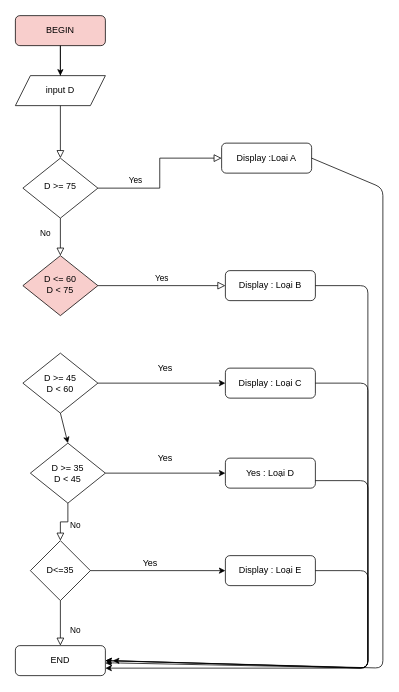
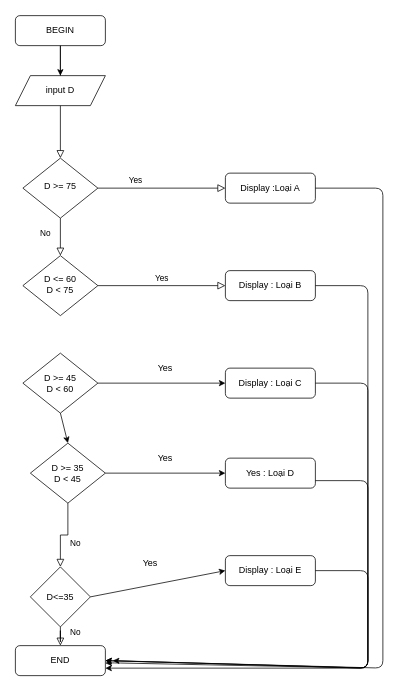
  <mxCell id="0" />
  <mxCell id="1" parent="0" />
  <mxCell id="2" value="" style="rounded=0;html=1;jettySize=auto;orthogonalLoop=1;fontSize=11;endArrow=block;endFill=0;endSize=8;strokeWidth=1;shadow=0;labelBackgroundColor=none;edgeStyle=orthogonalEdgeStyle;" parent="1" source="3" target="6" edge="1"><mxGeometry relative="1" as="geometry" /></mxCell>
- <mxCell id="3" value="BEGIN" style="rounded=1;whiteSpace=wrap;html=1;fontSize=12;glass=0;strokeWidth=1;shadow=0;fillColor=#f8cecc;" parent="1" vertex="1"><mxGeometry x="20" y="20" width="120" height="40" as="geometry" /></mxCell>
+ <mxCell id="3" value="BEGIN" style="rounded=1;whiteSpace=wrap;html=1;fontSize=12;glass=0;strokeWidth=1;shadow=0;" parent="1" vertex="1"><mxGeometry x="20" y="20" width="120" height="40" as="geometry" /></mxCell>
  <mxCell id="4" value="Yes" style="rounded=0;html=1;jettySize=auto;orthogonalLoop=1;fontSize=11;endArrow=block;endFill=0;endSize=8;strokeWidth=1;shadow=0;labelBackgroundColor=none;edgeStyle=orthogonalEdgeStyle;" parent="1" source="6" target="10" edge="1"><mxGeometry x="-1" y="112" relative="1" as="geometry"><mxPoint x="-12" y="-50" as="offset" /></mxGeometry></mxCell>
  <mxCell id="5" value="No" style="edgeStyle=orthogonalEdgeStyle;rounded=0;html=1;jettySize=auto;orthogonalLoop=1;fontSize=11;endArrow=block;endFill=0;endSize=8;strokeWidth=1;shadow=0;labelBackgroundColor=none;" parent="1" source="6" target="7" edge="1"><mxGeometry x="-1" y="-92" relative="1" as="geometry"><mxPoint x="-70" y="-32" as="offset" /></mxGeometry></mxCell>
  <mxCell id="6" value="D &amp;gt;= 75" style="rhombus;whiteSpace=wrap;html=1;shadow=0;fontFamily=Helvetica;fontSize=12;align=center;strokeWidth=1;spacing=6;spacingTop=-4;" parent="1" vertex="1"><mxGeometry x="30" y="210" width="100" height="80" as="geometry" /></mxCell>
- <mxCell id="7" value="Display :Loại A" style="rounded=1;whiteSpace=wrap;html=1;fontSize=12;glass=0;strokeWidth=1;shadow=0;" parent="1" vertex="1"><mxGeometry x="295" y="190" width="120" height="40" as="geometry" /></mxCell>
+ <mxCell id="7" value="Display :Loại A" style="rounded=1;whiteSpace=wrap;html=1;fontSize=12;glass=0;strokeWidth=1;shadow=0;" parent="1" vertex="1"><mxGeometry x="300" y="230" width="120" height="40" as="geometry" /></mxCell>
  <mxCell id="8" value="No" style="rounded=0;html=1;jettySize=auto;orthogonalLoop=1;fontSize=11;endArrow=block;endFill=0;endSize=8;strokeWidth=1;shadow=0;labelBackgroundColor=none;edgeStyle=orthogonalEdgeStyle;" parent="1" source="18" target="11" edge="1"><mxGeometry x="0.333" y="20" relative="1" as="geometry"><mxPoint as="offset" /></mxGeometry></mxCell>
  <mxCell id="9" value="Yes" style="edgeStyle=orthogonalEdgeStyle;rounded=0;html=1;jettySize=auto;orthogonalLoop=1;fontSize=11;endArrow=block;endFill=0;endSize=8;strokeWidth=1;shadow=0;labelBackgroundColor=none;" parent="1" source="10" target="12" edge="1"><mxGeometry y="10" relative="1" as="geometry"><mxPoint as="offset" /></mxGeometry></mxCell>
- <mxCell id="10" value="D &amp;lt;= 60&lt;br&gt;D &amp;lt; 75" style="rhombus;whiteSpace=wrap;html=1;shadow=0;fontFamily=Helvetica;fontSize=12;align=center;strokeWidth=1;spacing=6;spacingTop=-4;fillColor=#f8cecc;" parent="1" vertex="1"><mxGeometry x="30" y="340" width="100" height="80" as="geometry" /></mxCell>
+ <mxCell id="10" value="D &amp;lt;= 60&lt;br&gt;D &amp;lt; 75" style="rhombus;whiteSpace=wrap;html=1;shadow=0;fontFamily=Helvetica;fontSize=12;align=center;strokeWidth=1;spacing=6;spacingTop=-4;" parent="1" vertex="1"><mxGeometry x="30" y="340" width="100" height="80" as="geometry" /></mxCell>
  <mxCell id="11" value="END" style="rounded=1;whiteSpace=wrap;html=1;fontSize=12;glass=0;strokeWidth=1;shadow=0;" parent="1" vertex="1"><mxGeometry x="20" y="860" width="120" height="40" as="geometry" /></mxCell>
  <mxCell id="12" value="Display : Loại B" style="rounded=1;whiteSpace=wrap;html=1;fontSize=12;glass=0;strokeWidth=1;shadow=0;" parent="1" vertex="1"><mxGeometry x="300" y="360" width="120" height="40" as="geometry" /></mxCell>
  <mxCell id="13" value="" style="endArrow=classic;html=1;" edge="1" parent="1"><mxGeometry width="50" height="50" relative="1" as="geometry"><mxPoint x="80" y="60" as="sourcePoint" /><mxPoint x="80" y="100" as="targetPoint" /></mxGeometry></mxCell>
  <mxCell id="14" value="input D" style="shape=parallelogram;perimeter=parallelogramPerimeter;whiteSpace=wrap;html=1;fixedSize=1;" vertex="1" parent="1"><mxGeometry x="20" y="100" width="120" height="40" as="geometry" /></mxCell>
  <mxCell id="15" value="D &amp;gt;= 45&lt;br&gt;D &amp;lt; 60" style="rhombus;whiteSpace=wrap;html=1;" vertex="1" parent="1"><mxGeometry x="30" y="470" width="100" height="80" as="geometry" /></mxCell>
  <mxCell id="16" value="D &amp;gt;= 35&lt;br&gt;D &amp;lt; 45" style="rhombus;whiteSpace=wrap;html=1;" vertex="1" parent="1"><mxGeometry x="40" y="590" width="100" height="80" as="geometry" /></mxCell>
  <mxCell id="17" value="" style="endArrow=classic;html=1;exitX=0.5;exitY=1;exitDx=0;exitDy=0;entryX=0.5;entryY=0;entryDx=0;entryDy=0;" edge="1" parent="1" source="15" target="16"><mxGeometry width="50" height="50" relative="1" as="geometry"><mxPoint x="230" y="510" as="sourcePoint" /><mxPoint x="280" y="460" as="targetPoint" /></mxGeometry></mxCell>
- <mxCell id="18" value="D&amp;lt;=35" style="rhombus;whiteSpace=wrap;html=1;" vertex="1" parent="1"><mxGeometry x="40" y="720" width="80" height="80" as="geometry" /></mxCell>
+ <mxCell id="18" value="D&amp;lt;=35" style="rhombus;whiteSpace=wrap;html=1;" vertex="1" parent="1"><mxGeometry x="40" y="755" width="80" height="80" as="geometry" /></mxCell>
  <mxCell id="19" value="No" style="rounded=0;html=1;jettySize=auto;orthogonalLoop=1;fontSize=11;endArrow=block;endFill=0;endSize=8;strokeWidth=1;shadow=0;labelBackgroundColor=none;edgeStyle=orthogonalEdgeStyle;" edge="1" parent="1" source="16" target="18"><mxGeometry x="0.333" y="20" relative="1" as="geometry"><mxPoint as="offset" /><mxPoint x="80" y="670" as="sourcePoint" /><mxPoint x="80" y="860" as="targetPoint" /></mxGeometry></mxCell>
  <mxCell id="20" value="" style="endArrow=classic;html=1;exitX=1;exitY=0.5;exitDx=0;exitDy=0;" edge="1" parent="1" source="15"><mxGeometry width="50" height="50" relative="1" as="geometry"><mxPoint x="140" y="510" as="sourcePoint" /><mxPoint x="300" y="510" as="targetPoint" /></mxGeometry></mxCell>
  <mxCell id="21" value="Display : Loại C" style="rounded=1;whiteSpace=wrap;html=1;fontSize=12;glass=0;strokeWidth=1;shadow=0;" vertex="1" parent="1"><mxGeometry x="300" y="490" width="120" height="40" as="geometry" /></mxCell>
  <mxCell id="22" value="" style="endArrow=classic;html=1;exitX=1;exitY=0.5;exitDx=0;exitDy=0;" edge="1" parent="1" source="18"><mxGeometry width="50" height="50" relative="1" as="geometry"><mxPoint x="190" y="870" as="sourcePoint" /><mxPoint x="300" y="760" as="targetPoint" /></mxGeometry></mxCell>
  <mxCell id="23" value="Display : Loại E" style="rounded=1;whiteSpace=wrap;html=1;fontSize=12;glass=0;strokeWidth=1;shadow=0;" vertex="1" parent="1"><mxGeometry x="300" y="740" width="120" height="40" as="geometry" /></mxCell>
  <mxCell id="24" value="" style="endArrow=classic;html=1;exitX=1;exitY=0.5;exitDx=0;exitDy=0;" edge="1" parent="1" source="16"><mxGeometry width="50" height="50" relative="1" as="geometry"><mxPoint x="190" y="620" as="sourcePoint" /><mxPoint x="300" y="630" as="targetPoint" /></mxGeometry></mxCell>
  <mxCell id="25" value="Yes : Loại D" style="rounded=1;whiteSpace=wrap;html=1;fontSize=12;glass=0;strokeWidth=1;shadow=0;" vertex="1" parent="1"><mxGeometry x="300" y="610" width="120" height="40" as="geometry" /></mxCell>
  <mxCell id="26" value="" style="endArrow=classic;html=1;exitX=1;exitY=0.5;exitDx=0;exitDy=0;" edge="1" parent="1" source="7"><mxGeometry width="50" height="50" relative="1" as="geometry"><mxPoint x="190" y="620" as="sourcePoint" /><mxPoint x="140" y="880" as="targetPoint" /><Array as="points"><mxPoint x="510" y="250" /><mxPoint x="510" y="890" /></Array></mxGeometry></mxCell>
  <mxCell id="27" value="" style="endArrow=classic;html=1;exitX=1;exitY=0.5;exitDx=0;exitDy=0;" edge="1" parent="1" source="12"><mxGeometry width="50" height="50" relative="1" as="geometry"><mxPoint x="190" y="800" as="sourcePoint" /><mxPoint x="150" y="880" as="targetPoint" /><Array as="points"><mxPoint x="490" y="380" /><mxPoint x="490" y="890" /></Array></mxGeometry></mxCell>
  <mxCell id="28" value="" style="endArrow=classic;html=1;exitX=1;exitY=0.5;exitDx=0;exitDy=0;" edge="1" parent="1" source="21"><mxGeometry width="50" height="50" relative="1" as="geometry"><mxPoint x="190" y="380" as="sourcePoint" /><mxPoint x="140" y="883.333" as="targetPoint" /><Array as="points"><mxPoint x="490" y="510" /><mxPoint x="490" y="890" /><mxPoint x="150" y="883" /></Array></mxGeometry></mxCell>
  <mxCell id="29" value="" style="endArrow=classic;html=1;exitX=1;exitY=0.75;exitDx=0;exitDy=0;" edge="1" parent="1" source="25"><mxGeometry width="50" height="50" relative="1" as="geometry"><mxPoint x="430" y="630" as="sourcePoint" /><mxPoint x="140" y="880" as="targetPoint" /><Array as="points"><mxPoint x="490" y="640" /><mxPoint x="490" y="890" /></Array></mxGeometry></mxCell>
  <mxCell id="30" value="" style="endArrow=classic;html=1;entryX=1;entryY=0.75;entryDx=0;entryDy=0;exitX=1;exitY=0.5;exitDx=0;exitDy=0;" edge="1" parent="1" source="23" target="11"><mxGeometry width="50" height="50" relative="1" as="geometry"><mxPoint x="190" y="830" as="sourcePoint" /><mxPoint x="240" y="780" as="targetPoint" /><Array as="points"><mxPoint x="490" y="760" /><mxPoint x="490" y="890" /></Array></mxGeometry></mxCell>
  <mxCell id="31" value="Yes" style="text;html=1;strokeColor=none;fillColor=none;align=center;verticalAlign=middle;whiteSpace=wrap;rounded=0;" vertex="1" parent="1"><mxGeometry x="200" y="480" width="40" height="20" as="geometry" /></mxCell>
  <mxCell id="32" value="Yes" style="text;html=1;strokeColor=none;fillColor=none;align=center;verticalAlign=middle;whiteSpace=wrap;rounded=0;" vertex="1" parent="1"><mxGeometry x="180" y="740" width="40" height="20" as="geometry" /></mxCell>
  <mxCell id="33" value="Yes" style="text;html=1;strokeColor=none;fillColor=none;align=center;verticalAlign=middle;whiteSpace=wrap;rounded=0;" vertex="1" parent="1"><mxGeometry x="200" y="600" width="40" height="20" as="geometry" /></mxCell>
